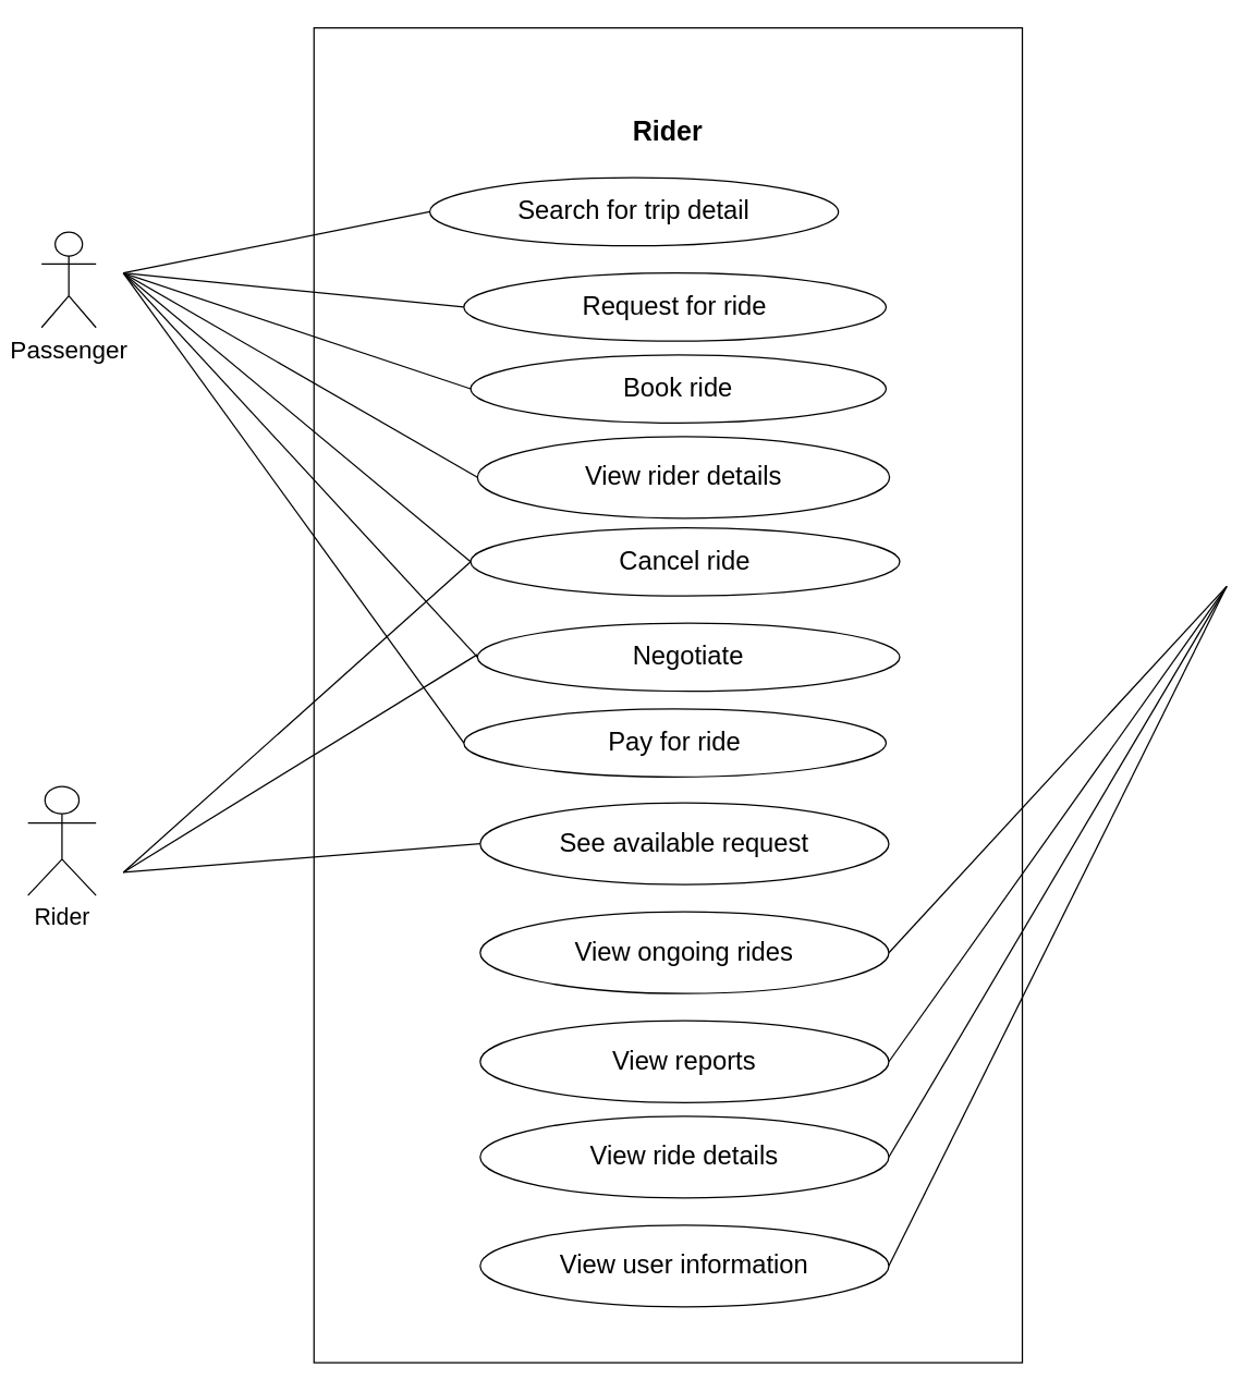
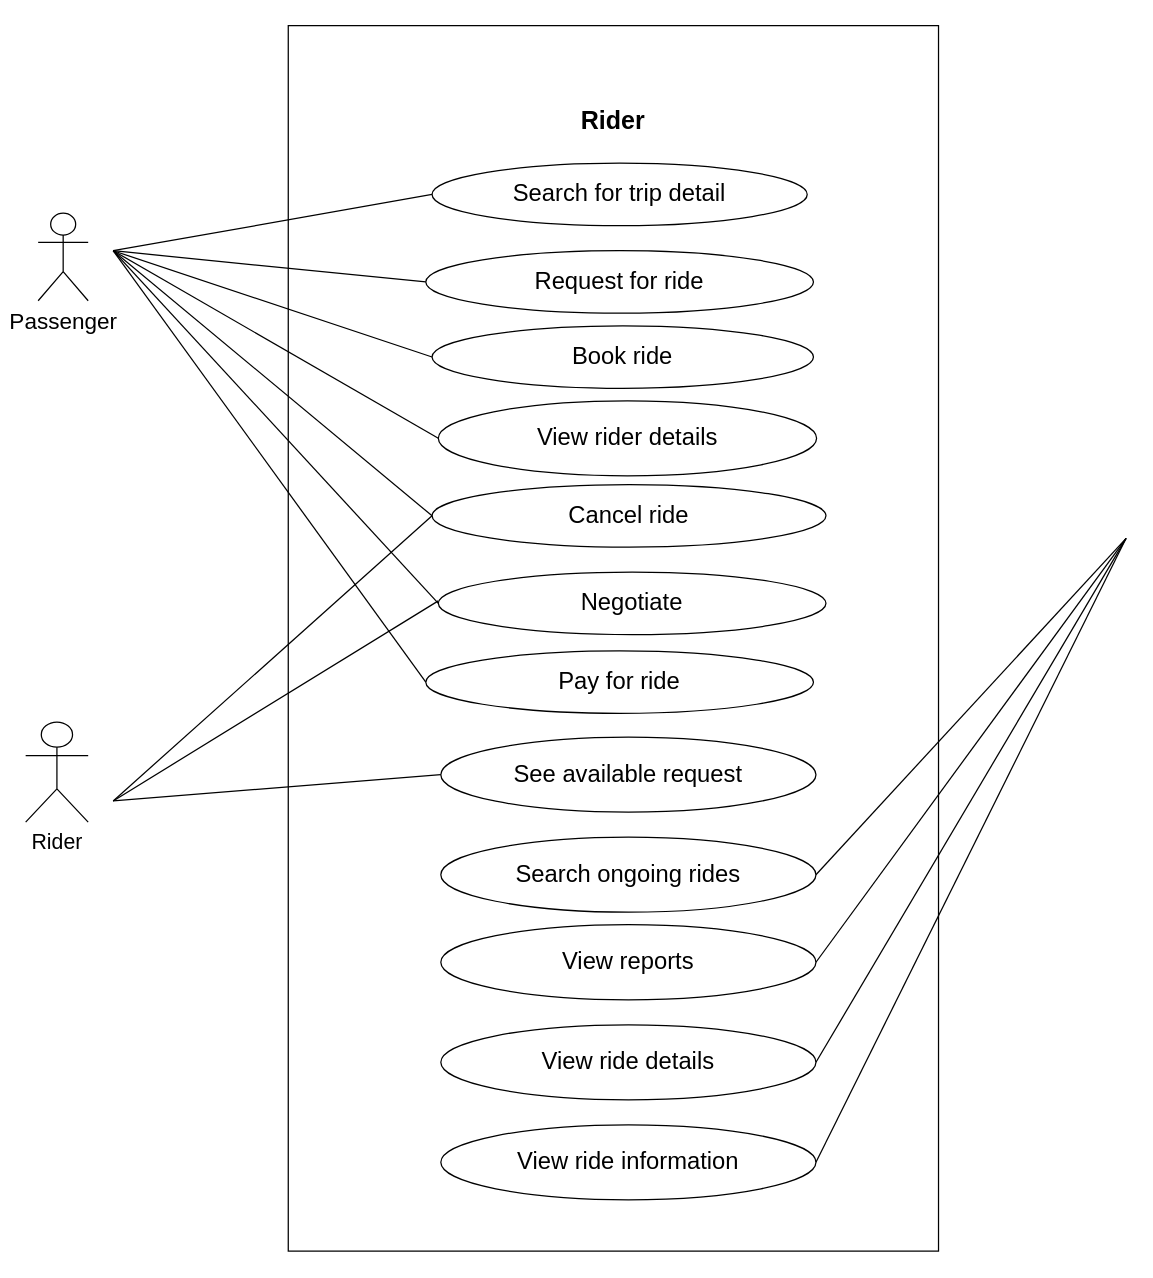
  <mxCell id="0" />
  <mxCell id="1" parent="0" />
  <mxCell id="2" value="&lt;font style=&quot;font-size: 20px&quot;&gt;&lt;b&gt;Rider&lt;/b&gt;&lt;/font&gt;" style="text;html=1;strokeColor=none;fillColor=none;align=center;verticalAlign=middle;whiteSpace=wrap;rounded=0;" vertex="1" parent="1"><mxGeometry x="460" y="80" width="60" height="30" as="geometry" /></mxCell>
  <mxCell id="3" value="&lt;font style=&quot;font-size: 18px&quot;&gt;Passenger&lt;/font&gt;" style="shape=umlActor;verticalLabelPosition=bottom;verticalAlign=top;html=1;outlineConnect=0;fillColor=none;" vertex="1" parent="1"><mxGeometry x="30" y="170" width="40" height="70" as="geometry" /></mxCell>
  <mxCell id="4" value="&lt;font style=&quot;font-size: 17px&quot;&gt;Rider&lt;/font&gt;" style="shape=umlActor;verticalLabelPosition=bottom;verticalAlign=top;html=1;outlineConnect=0;fillColor=none;" vertex="1" parent="1"><mxGeometry x="20" y="577" width="50" height="80" as="geometry" /></mxCell>
  <mxCell id="5" value="&lt;font style=&quot;font-size: 19px&quot;&gt;Request for ride&lt;/font&gt;" style="ellipse;whiteSpace=wrap;html=1;fillColor=none;" vertex="1" parent="1"><mxGeometry x="340" y="200" width="310" height="50" as="geometry" /></mxCell>
- <mxCell id="6" value="&lt;font style=&quot;font-size: 19px&quot;&gt;Search for trip detail&lt;/font&gt;" style="ellipse;whiteSpace=wrap;html=1;fillColor=none;" vertex="1" parent="1"><mxGeometry x="315" y="130" width="300" height="50" as="geometry" /></mxCell>
+ <mxCell id="6" value="&lt;font style=&quot;font-size: 19px&quot;&gt;Search for trip detail&lt;/font&gt;" style="ellipse;whiteSpace=wrap;html=1;fillColor=none;" vertex="1" parent="1"><mxGeometry x="345" y="130" width="300" height="50" as="geometry" /></mxCell>
  <mxCell id="7" value="&lt;font style=&quot;font-size: 19px&quot;&gt;Book ride&lt;/font&gt;" style="ellipse;whiteSpace=wrap;html=1;fillColor=none;" vertex="1" parent="1"><mxGeometry x="345" y="260" width="305" height="50" as="geometry" /></mxCell>
  <mxCell id="8" value="&lt;font style=&quot;font-size: 19px&quot;&gt;Cancel ride&lt;/font&gt;" style="ellipse;whiteSpace=wrap;html=1;fillColor=none;" vertex="1" parent="1"><mxGeometry x="345" y="387" width="315" height="50" as="geometry" /></mxCell>
  <mxCell id="9" value="&lt;font style=&quot;font-size: 19px&quot;&gt;Negotiate&lt;/font&gt;" style="ellipse;whiteSpace=wrap;html=1;fillColor=none;" vertex="1" parent="1"><mxGeometry x="350" y="457" width="310" height="50" as="geometry" /></mxCell>
  <mxCell id="10" value="&lt;font style=&quot;font-size: 19px&quot;&gt;See available request&lt;/font&gt;" style="ellipse;whiteSpace=wrap;html=1;fillColor=none;" vertex="1" parent="1"><mxGeometry x="352" y="589" width="300" height="60" as="geometry" /></mxCell>
- <mxCell id="11" value="&lt;font style=&quot;font-size: 19px&quot;&gt;View ongoing rides&lt;/font&gt;" style="ellipse;whiteSpace=wrap;html=1;fillColor=none;" vertex="1" parent="1"><mxGeometry x="352" y="669" width="300" height="60" as="geometry" /></mxCell>
- <mxCell id="12" value="&lt;font style=&quot;font-size: 19px&quot;&gt;View reports&lt;/font&gt;" style="ellipse;whiteSpace=wrap;html=1;fillColor=none;" vertex="1" parent="1"><mxGeometry x="352" y="749" width="300" height="60" as="geometry" /></mxCell>
+ <mxCell id="11" value="&lt;font style=&quot;font-size: 19px&quot;&gt;Search ongoing rides&lt;/font&gt;" style="ellipse;whiteSpace=wrap;html=1;fillColor=none;" vertex="1" parent="1"><mxGeometry x="352" y="669" width="300" height="60" as="geometry" /></mxCell>
+ <mxCell id="12" value="&lt;font style=&quot;font-size: 19px&quot;&gt;View reports&lt;/font&gt;" style="ellipse;whiteSpace=wrap;html=1;fillColor=none;" vertex="1" parent="1"><mxGeometry x="352" y="739" width="300" height="60" as="geometry" /></mxCell>
  <mxCell id="13" value="&lt;font style=&quot;font-size: 19px&quot;&gt;View ride details&lt;/font&gt;" style="ellipse;whiteSpace=wrap;html=1;fillColor=none;" vertex="1" parent="1"><mxGeometry x="352" y="819" width="300" height="60" as="geometry" /></mxCell>
- <mxCell id="14" value="&lt;font style=&quot;font-size: 19px&quot;&gt;View user information&lt;/font&gt;" style="ellipse;whiteSpace=wrap;html=1;fillColor=none;" vertex="1" parent="1"><mxGeometry x="352" y="899" width="300" height="60" as="geometry" /></mxCell>
+ <mxCell id="14" value="&lt;font style=&quot;font-size: 19px&quot;&gt;View ride information&lt;/font&gt;" style="ellipse;whiteSpace=wrap;html=1;fillColor=none;" vertex="1" parent="1"><mxGeometry x="352" y="899" width="300" height="60" as="geometry" /></mxCell>
  <mxCell id="15" value="&lt;font style=&quot;font-size: 19px&quot;&gt;View rider details&lt;/font&gt;" style="ellipse;whiteSpace=wrap;html=1;fillColor=none;" vertex="1" parent="1"><mxGeometry x="350" y="320" width="302.5" height="60" as="geometry" /></mxCell>
  <mxCell id="16" value="" style="rounded=0;whiteSpace=wrap;html=1;fontSize=17;fillColor=none;" vertex="1" parent="1"><mxGeometry x="230" y="20" width="520" height="980" as="geometry" /></mxCell>
  <mxCell id="17" value="" style="endArrow=none;html=1;rounded=0;fontSize=17;exitX=0;exitY=0.5;exitDx=0;exitDy=0;" edge="1" parent="1" source="5"><mxGeometry width="50" height="50" relative="1" as="geometry"><mxPoint x="-210" y="320" as="sourcePoint" /><mxPoint x="90" y="200" as="targetPoint" /></mxGeometry></mxCell>
  <mxCell id="18" value="" style="endArrow=none;html=1;rounded=0;fontSize=17;exitX=0;exitY=0.5;exitDx=0;exitDy=0;" edge="1" parent="1" source="6"><mxGeometry width="50" height="50" relative="1" as="geometry"><mxPoint x="150" y="100" as="sourcePoint" /><mxPoint x="90" y="200" as="targetPoint" /></mxGeometry></mxCell>
  <mxCell id="19" value="" style="endArrow=none;html=1;rounded=0;fontSize=17;exitX=0;exitY=0.5;exitDx=0;exitDy=0;" edge="1" parent="1" source="7"><mxGeometry width="50" height="50" relative="1" as="geometry"><mxPoint x="-170" y="400" as="sourcePoint" /><mxPoint x="90" y="200" as="targetPoint" /></mxGeometry></mxCell>
  <mxCell id="20" value="" style="endArrow=none;html=1;rounded=0;fontSize=17;exitX=0;exitY=0.5;exitDx=0;exitDy=0;" edge="1" parent="1" source="15"><mxGeometry width="50" height="50" relative="1" as="geometry"><mxPoint x="-190" y="540" as="sourcePoint" /><mxPoint x="90" y="200" as="targetPoint" /></mxGeometry></mxCell>
  <mxCell id="21" value="" style="endArrow=none;html=1;rounded=0;fontSize=17;exitX=0;exitY=0.5;exitDx=0;exitDy=0;" edge="1" parent="1" source="28"><mxGeometry width="50" height="50" relative="1" as="geometry"><mxPoint x="-150" y="610" as="sourcePoint" /><mxPoint x="90" y="200" as="targetPoint" /></mxGeometry></mxCell>
  <mxCell id="22" value="" style="endArrow=none;html=1;rounded=0;fontSize=17;exitX=0;exitY=0.5;exitDx=0;exitDy=0;" edge="1" parent="1" source="9"><mxGeometry width="50" height="50" relative="1" as="geometry"><mxPoint x="-290" y="530" as="sourcePoint" /><mxPoint x="90" y="200" as="targetPoint" /></mxGeometry></mxCell>
  <mxCell id="23" value="" style="endArrow=none;html=1;rounded=0;fontSize=17;exitX=0;exitY=0.5;exitDx=0;exitDy=0;" edge="1" parent="1" source="8"><mxGeometry width="50" height="50" relative="1" as="geometry"><mxPoint x="-300" y="400" as="sourcePoint" /><mxPoint x="90" y="200" as="targetPoint" /></mxGeometry></mxCell>
  <mxCell id="24" value="" style="endArrow=none;html=1;rounded=0;fontSize=17;entryX=1;entryY=0.5;entryDx=0;entryDy=0;" edge="1" parent="1" target="14"><mxGeometry width="50" height="50" relative="1" as="geometry"><mxPoint x="900" y="430" as="sourcePoint" /><mxPoint x="950" y="110" as="targetPoint" /></mxGeometry></mxCell>
  <mxCell id="25" value="" style="endArrow=none;html=1;rounded=0;fontSize=17;entryX=1;entryY=0.5;entryDx=0;entryDy=0;" edge="1" parent="1" target="13"><mxGeometry width="50" height="50" relative="1" as="geometry"><mxPoint x="900" y="430" as="sourcePoint" /><mxPoint x="910" y="180" as="targetPoint" /></mxGeometry></mxCell>
  <mxCell id="26" value="" style="endArrow=none;html=1;rounded=0;fontSize=17;entryX=1;entryY=0.5;entryDx=0;entryDy=0;" edge="1" parent="1" target="12"><mxGeometry width="50" height="50" relative="1" as="geometry"><mxPoint x="900" y="430" as="sourcePoint" /><mxPoint x="910" y="270" as="targetPoint" /></mxGeometry></mxCell>
  <mxCell id="27" value="" style="endArrow=none;html=1;rounded=0;fontSize=17;exitX=1;exitY=0.5;exitDx=0;exitDy=0;" edge="1" parent="1" source="11"><mxGeometry width="50" height="50" relative="1" as="geometry"><mxPoint x="850" y="500" as="sourcePoint" /><mxPoint x="900" y="430" as="targetPoint" /></mxGeometry></mxCell>
  <mxCell id="28" value="&lt;font style=&quot;font-size: 19px&quot;&gt;Pay for ride&lt;/font&gt;" style="ellipse;whiteSpace=wrap;html=1;fillColor=none;" vertex="1" parent="1"><mxGeometry x="340" y="520" width="310" height="50" as="geometry" /></mxCell>
  <mxCell id="29" value="" style="endArrow=none;html=1;rounded=0;fontSize=17;entryX=0;entryY=0.5;entryDx=0;entryDy=0;" edge="1" parent="1" target="8"><mxGeometry width="50" height="50" relative="1" as="geometry"><mxPoint x="90" y="640" as="sourcePoint" /><mxPoint x="-70" y="390" as="targetPoint" /></mxGeometry></mxCell>
  <mxCell id="30" value="" style="endArrow=none;html=1;rounded=0;fontSize=17;exitX=0;exitY=0.5;exitDx=0;exitDy=0;" edge="1" parent="1" source="10"><mxGeometry width="50" height="50" relative="1" as="geometry"><mxPoint x="-170" y="490" as="sourcePoint" /><mxPoint x="90" y="640" as="targetPoint" /></mxGeometry></mxCell>
  <mxCell id="31" value="" style="endArrow=none;html=1;rounded=0;fontSize=17;" edge="1" parent="1"><mxGeometry width="50" height="50" relative="1" as="geometry"><mxPoint x="350" y="480" as="sourcePoint" /><mxPoint x="90" y="640" as="targetPoint" /></mxGeometry></mxCell>
